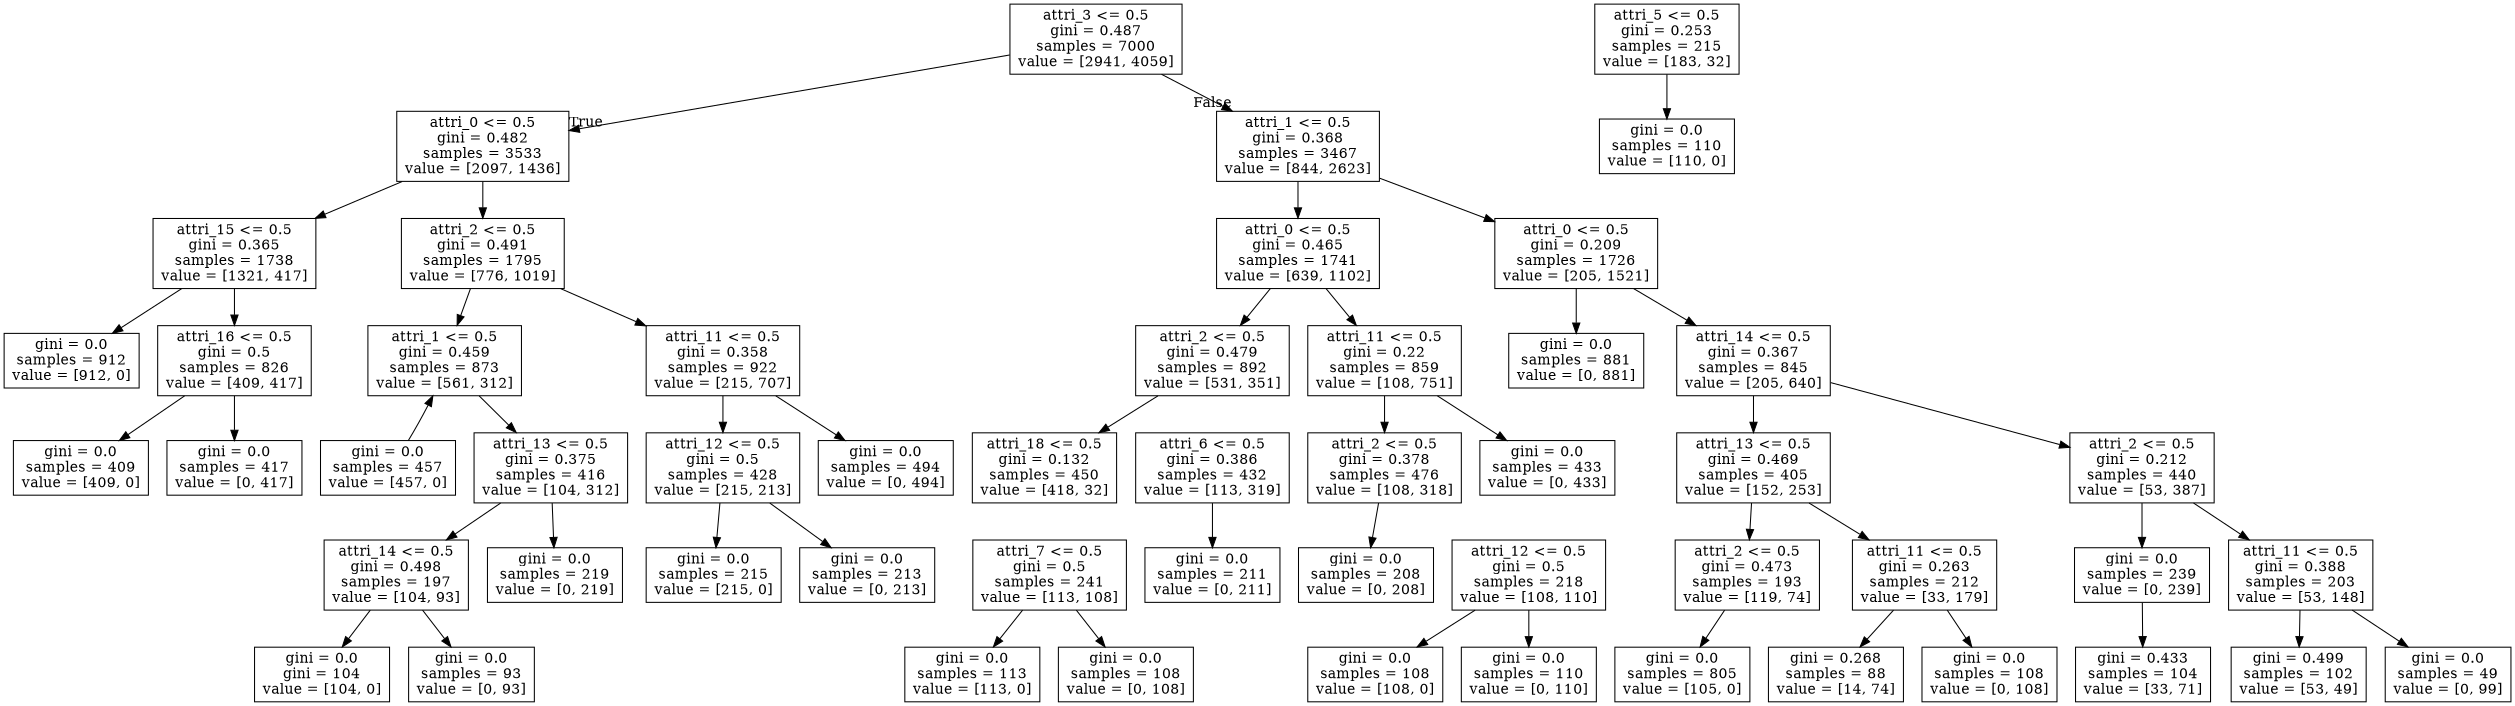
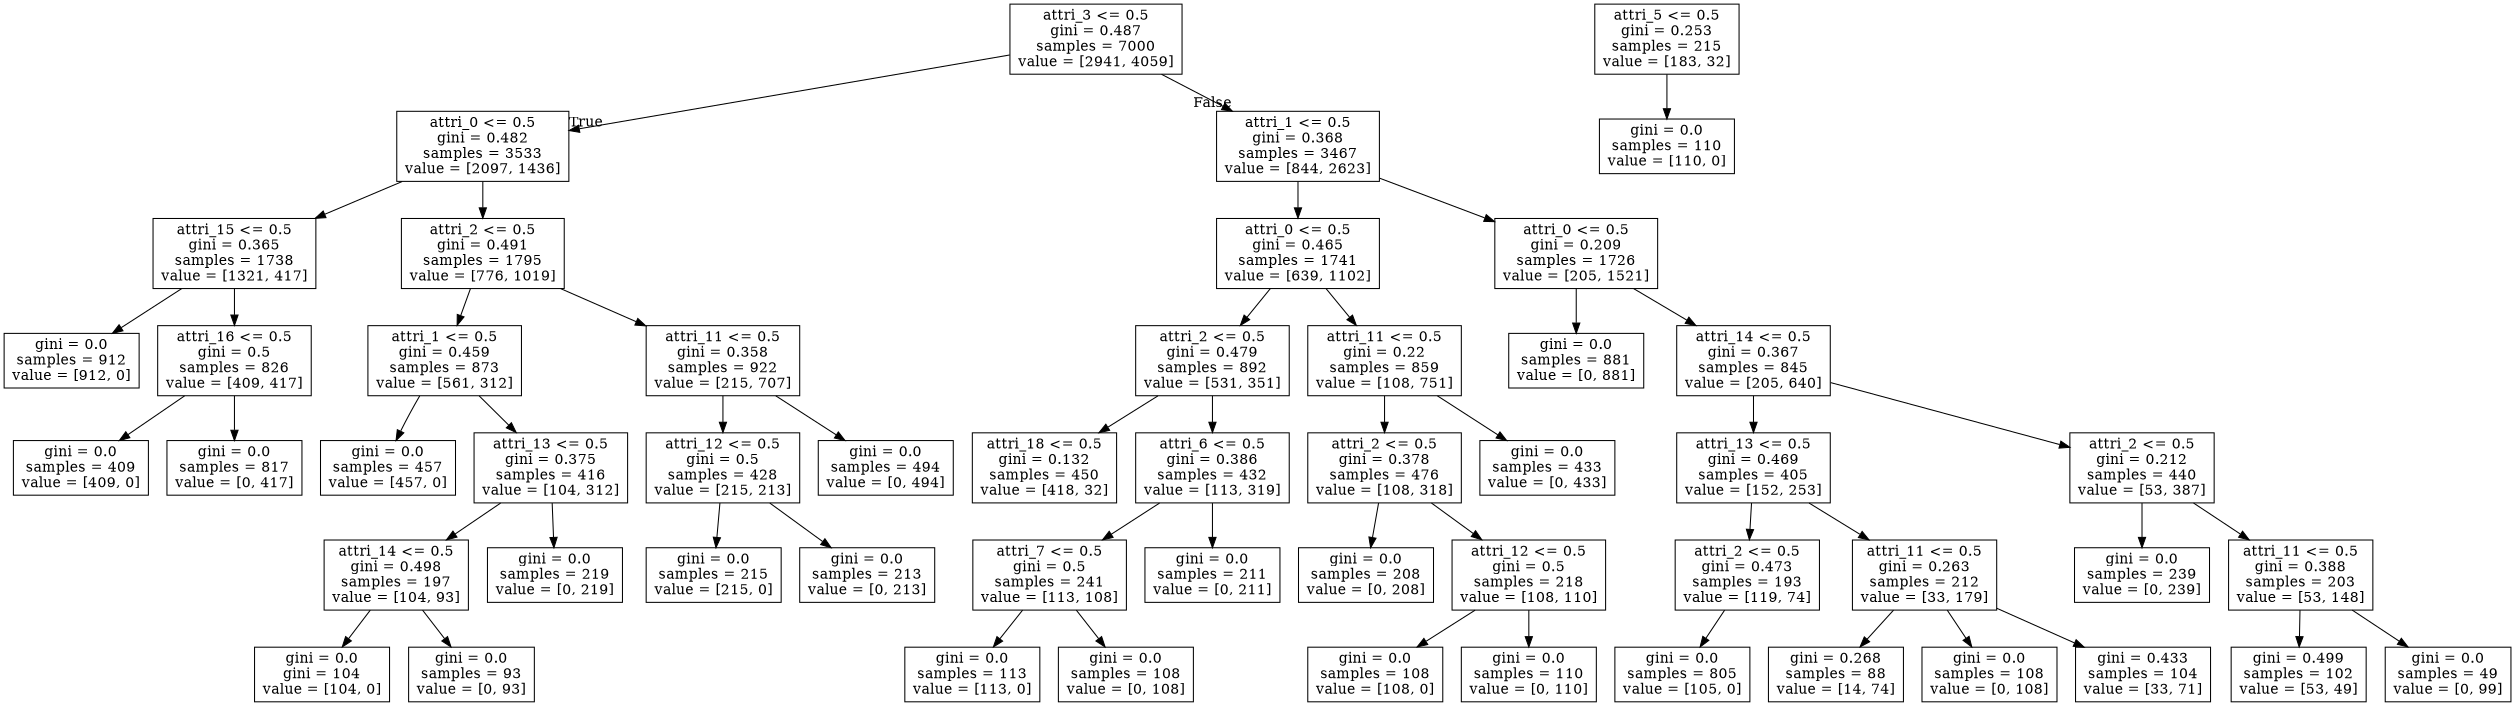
  digraph {
    node [shape=box]
    n1 [label="attri_3 <= 0.5\ngini = 0.487\nsamples = 7000\nvalue = [2941, 4059]"]
    n2 [label="attri_0 <= 0.5\ngini = 0.482\nsamples = 3533\nvalue = [2097, 1436]"]
    n3 [label="attri_1 <= 0.5\ngini = 0.368\nsamples = 3467\nvalue = [844, 2623]"]
    n4 [label="attri_15 <= 0.5\ngini = 0.365\nsamples = 1738\nvalue = [1321, 417]"]
    n5 [label="attri_2 <= 0.5\ngini = 0.491\nsamples = 1795\nvalue = [776, 1019]"]
    n6 [label="attri_0 <= 0.5\ngini = 0.465\nsamples = 1741\nvalue = [639, 1102]"]
    n7 [label="attri_0 <= 0.5\ngini = 0.209\nsamples = 1726\nvalue = [205, 1521]"]
    n8 [label="gini = 0.0\nsamples = 912\nvalue = [912, 0]"]
    n9 [label="attri_16 <= 0.5\ngini = 0.5\nsamples = 826\nvalue = [409, 417]"]
    n10 [label="attri_1 <= 0.5\ngini = 0.459\nsamples = 873\nvalue = [561, 312]"]
    n11 [label="attri_11 <= 0.5\ngini = 0.358\nsamples = 922\nvalue = [215, 707]"]
    n12 [label="gini = 0.0\nsamples = 409\nvalue = [409, 0]"]
-   n13 [label="gini = 0.0\nsamples = 417\nvalue = [0, 417]"]
+   n13 [label="gini = 0.0\nsamples = 817\nvalue = [0, 417]"]
    n14 [label="gini = 0.0\nsamples = 457\nvalue = [457, 0]"]
    n15 [label="attri_13 <= 0.5\ngini = 0.375\nsamples = 416\nvalue = [104, 312]"]
    n16 [label="attri_12 <= 0.5\ngini = 0.5\nsamples = 428\nvalue = [215, 213]"]
    n17 [label="gini = 0.0\nsamples = 494\nvalue = [0, 494]"]
    n18 [label="attri_14 <= 0.5\ngini = 0.498\nsamples = 197\nvalue = [104, 93]"]
    n19 [label="gini = 0.0\nsamples = 219\nvalue = [0, 219]"]
    n20 [label="gini = 0.0\ngini = 104\nvalue = [104, 0]"]
    n21 [label="gini = 0.0\nsamples = 93\nvalue = [0, 93]"]
    n22 [label="gini = 0.0\nsamples = 215\nvalue = [215, 0]"]
    n23 [label="gini = 0.0\nsamples = 213\nvalue = [0, 213]"]
    n24 [label="attri_2 <= 0.5\ngini = 0.479\nsamples = 892\nvalue = [531, 351]"]
    n25 [label="attri_11 <= 0.5\ngini = 0.22\nsamples = 859\nvalue = [108, 751]"]
    n26 [label="gini = 0.0\nsamples = 881\nvalue = [0, 881]"]
    n27 [label="attri_14 <= 0.5\ngini = 0.367\nsamples = 845\nvalue = [205, 640]"]
    n28 [label="attri_18 <= 0.5\ngini = 0.132\nsamples = 450\nvalue = [418, 32]"]
    n29 [label="attri_6 <= 0.5\ngini = 0.386\nsamples = 432\nvalue = [113, 319]"]
    n30 [label="attri_2 <= 0.5\ngini = 0.378\nsamples = 476\nvalue = [108, 318]"]
    n31 [label="gini = 0.0\nsamples = 433\nvalue = [0, 433]"]
    n32 [label="attri_7 <= 0.5\ngini = 0.5\nsamples = 241\nvalue = [113, 108]"]
    n33 [label="gini = 0.0\nsamples = 211\nvalue = [0, 211]"]
    n34 [label="attri_5 <= 0.5\ngini = 0.253\nsamples = 215\nvalue = [183, 32]"]
    n35 [label="gini = 0.0\nsamples = 110\nvalue = [110, 0]"]
    n36 [label="gini = 0.0\nsamples = 113\nvalue = [113, 0]"]
    n37 [label="gini = 0.0\nsamples = 108\nvalue = [0, 108]"]
    n38 [label="gini = 0.0\nsamples = 208\nvalue = [0, 208]"]
    n39 [label="attri_12 <= 0.5\ngini = 0.5\nsamples = 218\nvalue = [108, 110]"]
    n40 [label="gini = 0.0\nsamples = 108\nvalue = [108, 0]"]
    n41 [label="gini = 0.0\nsamples = 110\nvalue = [0, 110]"]
    n42 [label="attri_13 <= 0.5\ngini = 0.469\nsamples = 405\nvalue = [152, 253]"]
    n43 [label="attri_2 <= 0.5\ngini = 0.212\nsamples = 440\nvalue = [53, 387]"]
    n44 [label="attri_2 <= 0.5\ngini = 0.473\nsamples = 193\nvalue = [119, 74]"]
    n45 [label="attri_11 <= 0.5\ngini = 0.263\nsamples = 212\nvalue = [33, 179]"]
    n46 [label="gini = 0.0\nsamples = 239\nvalue = [0, 239]"]
    n47 [label="attri_11 <= 0.5\ngini = 0.388\nsamples = 203\nvalue = [53, 148]"]
    n48 [label="gini = 0.0\nsamples = 805\nvalue = [105, 0]"]
    n49 [label="gini = 0.268\nsamples = 88\nvalue = [14, 74]"]
    n50 [label="gini = 0.433\nsamples = 104\nvalue = [33, 71]"]
    n51 [label="gini = 0.0\nsamples = 108\nvalue = [0, 108]"]
    n52 [label="gini = 0.499\nsamples = 102\nvalue = [53, 49]"]
    n53 [label="gini = 0.0\nsamples = 49\nvalue = [0, 99]"]
    n1 -> n2 [headlabel=True labelangle=45 labeldistance=2.5]
    n1 -> n3 [headlabel=False labelangle=-45 labeldistance=2.5]
    n2 -> n4
    n2 -> n5
    n3 -> n6
    n3 -> n7
    n4 -> n8
    n4 -> n9
    n5 -> n10
    n5 -> n11
    n6 -> n24
    n6 -> n25
    n7 -> n26
    n7 -> n27
    n9 -> n12
    n9 -> n13
-   n14 -> n10
+   n10 -> n14
    n10 -> n15
    n11 -> n16
    n11 -> n17
    n15 -> n18
    n15 -> n19
    n16 -> n22
    n16 -> n23
    n18 -> n20
    n18 -> n21
    n24 -> n28
+   n24 -> n29
    n25 -> n30
    n25 -> n31
    n27 -> n42
    n27 -> n43
+   n29 -> n32
    n29 -> n33
    n30 -> n38
+   n30 -> n39
    n32 -> n36
    n32 -> n37
    n34 -> n35
    n39 -> n40
    n39 -> n41
    n42 -> n44
    n42 -> n45
    n43 -> n46
    n43 -> n47
    n44 -> n48
    n45 -> n49
-   n46 -> n50
+   n45 -> n50
    n45 -> n51
    n47 -> n52
    n47 -> n53
  }
